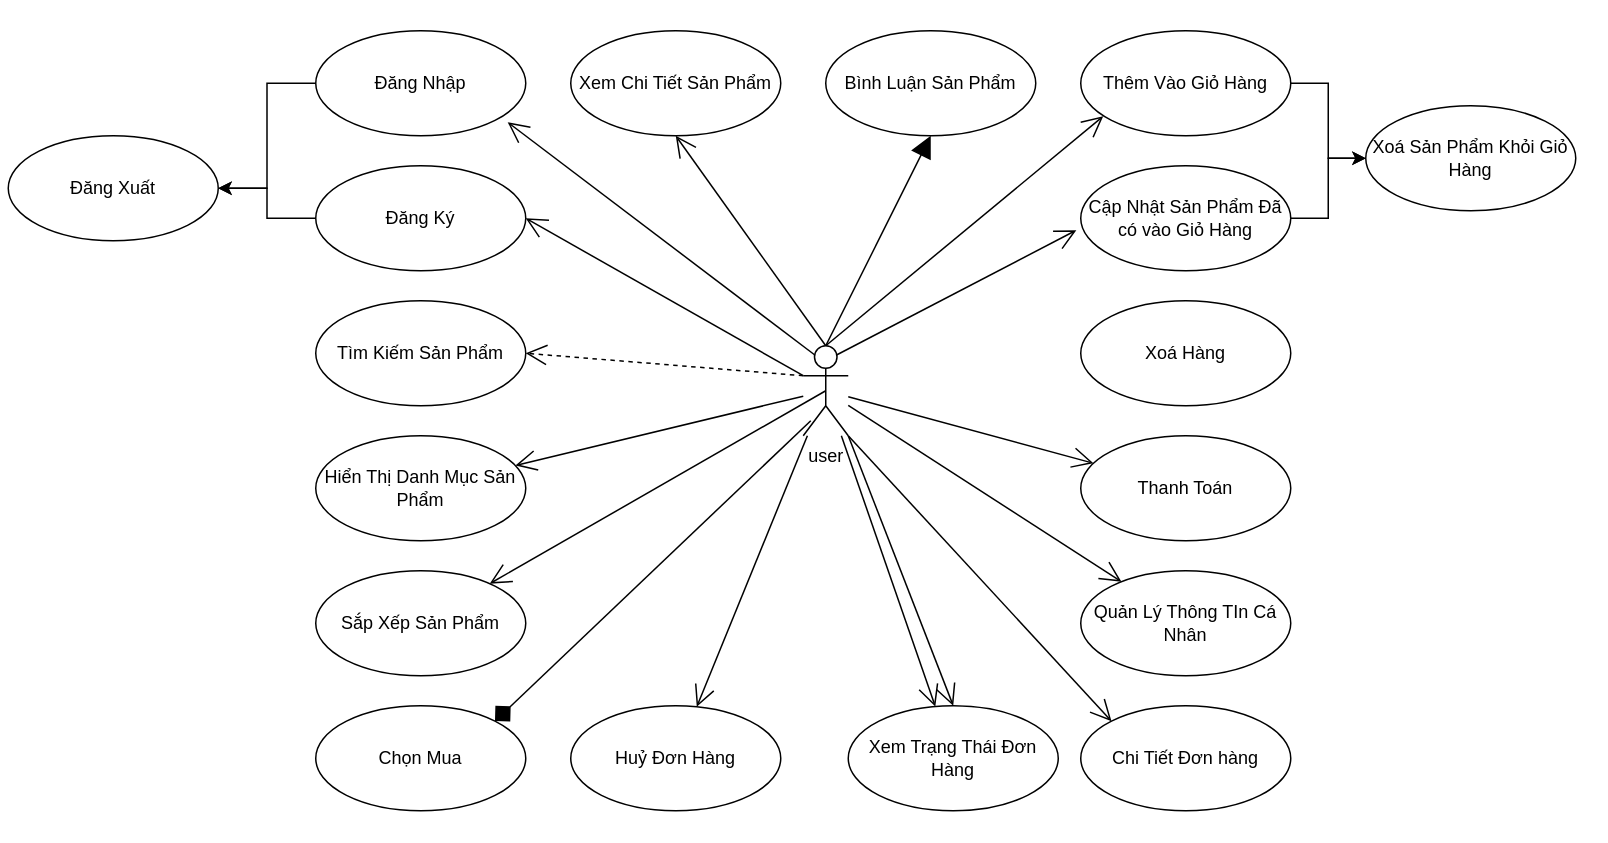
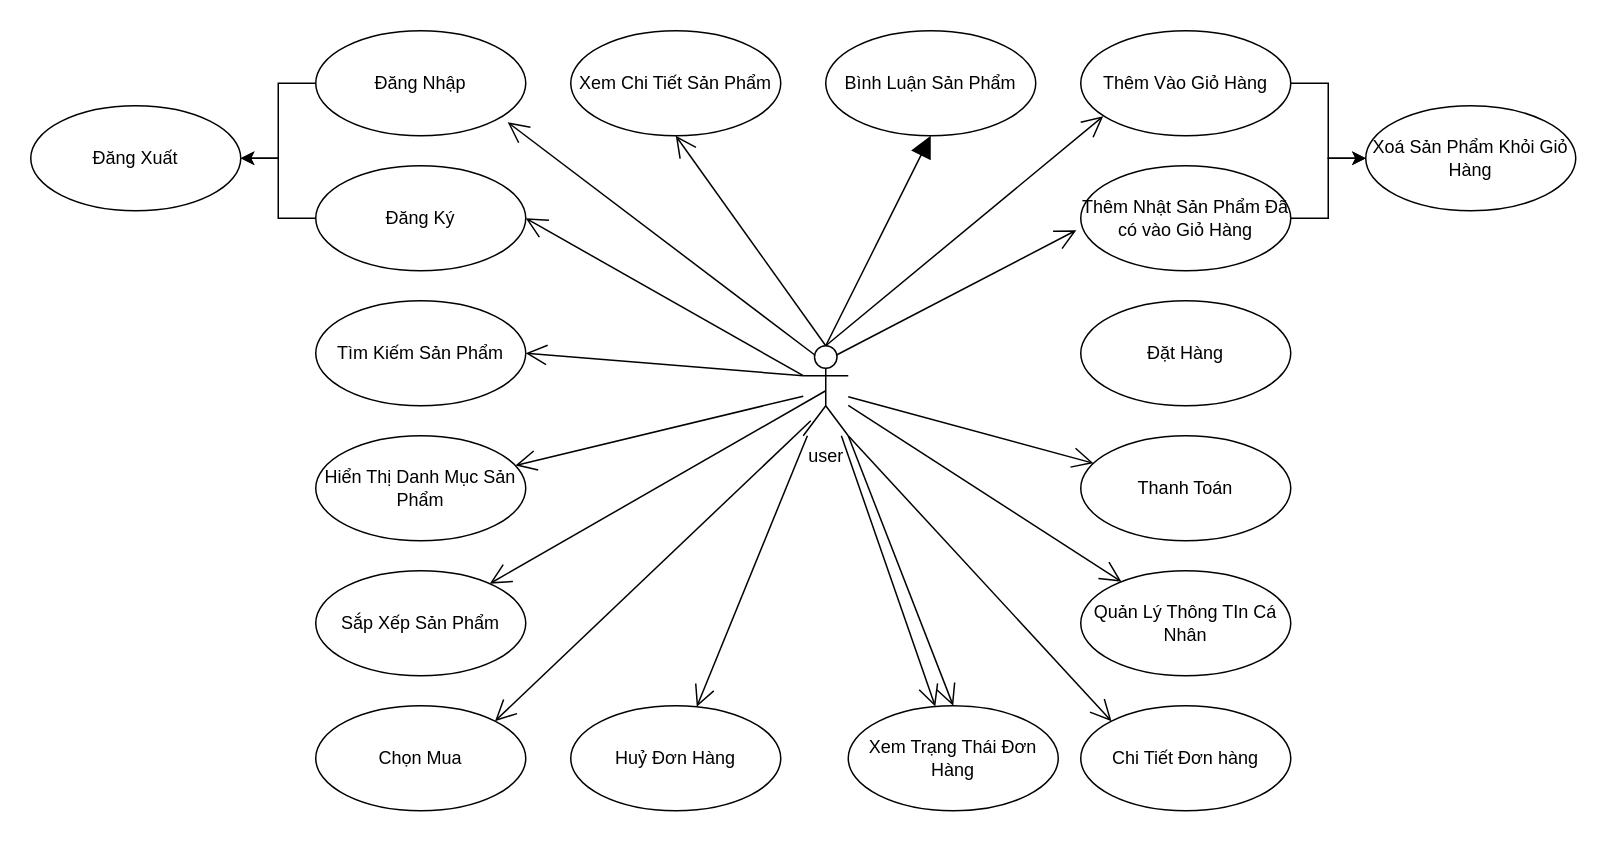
  <mxCell id="0" />
  <mxCell id="1" parent="0" />
  <mxCell id="2" value="user&lt;br&gt;" style="shape=umlActor;verticalLabelPosition=bottom;verticalAlign=top;html=1;outlineConnect=0;" vertex="1" parent="1"><mxGeometry x="535" y="230" width="30" height="60" as="geometry" /></mxCell>
  <mxCell id="3" style="edgeStyle=orthogonalEdgeStyle;rounded=0;orthogonalLoop=1;jettySize=auto;html=1;" edge="1" parent="1" source="4" target="7"><mxGeometry relative="1" as="geometry" /></mxCell>
  <mxCell id="4" value="Đăng Nhập" style="ellipse;whiteSpace=wrap;html=1;" vertex="1" parent="1"><mxGeometry x="210" y="20" width="140" height="70" as="geometry" /></mxCell>
  <mxCell id="5" style="edgeStyle=orthogonalEdgeStyle;rounded=0;orthogonalLoop=1;jettySize=auto;html=1;" edge="1" parent="1" source="6" target="7"><mxGeometry relative="1" as="geometry" /></mxCell>
  <mxCell id="6" value="Đăng Ký" style="ellipse;whiteSpace=wrap;html=1;" vertex="1" parent="1"><mxGeometry x="210" y="110" width="140" height="70" as="geometry" /></mxCell>
- <mxCell id="7" value="Đăng Xuất" style="ellipse;whiteSpace=wrap;html=1;" vertex="1" parent="1"><mxGeometry x="5" y="90" width="140" height="70" as="geometry" /></mxCell>
+ <mxCell id="7" value="Đăng Xuất" style="ellipse;whiteSpace=wrap;html=1;" vertex="1" parent="1"><mxGeometry x="20" y="70" width="140" height="70" as="geometry" /></mxCell>
  <mxCell id="8" value="Tìm Kiếm Sản Phẩm" style="ellipse;whiteSpace=wrap;html=1;" vertex="1" parent="1"><mxGeometry x="210" y="200" width="140" height="70" as="geometry" /></mxCell>
  <mxCell id="9" value="Hiển Thị Danh Mục Sản Phẩm" style="ellipse;whiteSpace=wrap;html=1;" vertex="1" parent="1"><mxGeometry x="210" y="290" width="140" height="70" as="geometry" /></mxCell>
  <mxCell id="10" value="Sắp Xếp Sản Phẩm" style="ellipse;whiteSpace=wrap;html=1;" vertex="1" parent="1"><mxGeometry x="210" y="380" width="140" height="70" as="geometry" /></mxCell>
  <mxCell id="11" value="Chọn Mua" style="ellipse;whiteSpace=wrap;html=1;" vertex="1" parent="1"><mxGeometry x="210" y="470" width="140" height="70" as="geometry" /></mxCell>
  <mxCell id="12" value="Xem Chi Tiết Sản Phẩm" style="ellipse;whiteSpace=wrap;html=1;" vertex="1" parent="1"><mxGeometry x="380" y="20" width="140" height="70" as="geometry" /></mxCell>
  <mxCell id="13" value="Bình Luận Sản Phẩm" style="ellipse;whiteSpace=wrap;html=1;" vertex="1" parent="1"><mxGeometry x="550" y="20" width="140" height="70" as="geometry" /></mxCell>
  <mxCell id="14" style="edgeStyle=orthogonalEdgeStyle;rounded=0;orthogonalLoop=1;jettySize=auto;html=1;" edge="1" parent="1" source="15" target="18"><mxGeometry relative="1" as="geometry" /></mxCell>
  <mxCell id="15" value="Thêm Vào Giỏ Hàng" style="ellipse;whiteSpace=wrap;html=1;" vertex="1" parent="1"><mxGeometry x="720" y="20" width="140" height="70" as="geometry" /></mxCell>
  <mxCell id="16" style="edgeStyle=orthogonalEdgeStyle;rounded=0;orthogonalLoop=1;jettySize=auto;html=1;" edge="1" parent="1" source="17" target="18"><mxGeometry relative="1" as="geometry" /></mxCell>
- <mxCell id="17" value="Cập Nhật Sản Phẩm Đã có vào Giỏ Hàng" style="ellipse;whiteSpace=wrap;html=1;" vertex="1" parent="1"><mxGeometry x="720" y="110" width="140" height="70" as="geometry" /></mxCell>
+ <mxCell id="17" value="Thêm Nhật Sản Phẩm Đã có vào Giỏ Hàng" style="ellipse;whiteSpace=wrap;html=1;" vertex="1" parent="1"><mxGeometry x="720" y="110" width="140" height="70" as="geometry" /></mxCell>
  <mxCell id="18" value="Xoá Sản Phẩm Khỏi Giỏ Hàng" style="ellipse;whiteSpace=wrap;html=1;" vertex="1" parent="1"><mxGeometry x="910" y="70" width="140" height="70" as="geometry" /></mxCell>
- <mxCell id="19" value="Xoá Hàng" style="ellipse;whiteSpace=wrap;html=1;" vertex="1" parent="1"><mxGeometry x="720" y="200" width="140" height="70" as="geometry" /></mxCell>
+ <mxCell id="19" value="Đặt Hàng" style="ellipse;whiteSpace=wrap;html=1;" vertex="1" parent="1"><mxGeometry x="720" y="200" width="140" height="70" as="geometry" /></mxCell>
  <mxCell id="20" value="Thanh Toán" style="ellipse;whiteSpace=wrap;html=1;" vertex="1" parent="1"><mxGeometry x="720" y="290" width="140" height="70" as="geometry" /></mxCell>
  <mxCell id="21" value="Quản Lý Thông TIn Cá Nhân" style="ellipse;whiteSpace=wrap;html=1;" vertex="1" parent="1"><mxGeometry x="720" y="380" width="140" height="70" as="geometry" /></mxCell>
  <mxCell id="22" value="Chi Tiết Đơn hàng" style="ellipse;whiteSpace=wrap;html=1;" vertex="1" parent="1"><mxGeometry x="720" y="470" width="140" height="70" as="geometry" /></mxCell>
  <mxCell id="23" value="Xem Trạng Thái Đơn Hàng" style="ellipse;whiteSpace=wrap;html=1;" vertex="1" parent="1"><mxGeometry x="565" y="470" width="140" height="70" as="geometry" /></mxCell>
  <mxCell id="24" value="Huỷ Đơn Hàng" style="ellipse;whiteSpace=wrap;html=1;" vertex="1" parent="1"><mxGeometry x="380" y="470" width="140" height="70" as="geometry" /></mxCell>
  <mxCell id="25" value="" style="endArrow=open;endFill=1;endSize=12;html=1;rounded=0;" edge="1" parent="1" source="2" target="23"><mxGeometry width="160" relative="1" as="geometry"><mxPoint x="450" y="350" as="sourcePoint" /><mxPoint x="610" y="350" as="targetPoint" /></mxGeometry></mxCell>
  <mxCell id="26" value="" style="endArrow=open;endFill=1;endSize=12;html=1;rounded=0;entryX=-0.021;entryY=0.614;entryDx=0;entryDy=0;exitX=0.75;exitY=0.1;exitDx=0;exitDy=0;exitPerimeter=0;entryPerimeter=0;" edge="1" parent="1" source="2" target="17"><mxGeometry width="160" relative="1" as="geometry"><mxPoint x="575" y="267.794" as="sourcePoint" /><mxPoint x="730" y="245" as="targetPoint" /></mxGeometry></mxCell>
  <mxCell id="27" value="" style="endArrow=open;endFill=1;endSize=12;html=1;rounded=0;entryX=0.107;entryY=0.814;entryDx=0;entryDy=0;exitX=0.5;exitY=0;exitDx=0;exitDy=0;exitPerimeter=0;entryPerimeter=0;" edge="1" parent="1" source="2" target="15"><mxGeometry width="160" relative="1" as="geometry"><mxPoint x="567.5" y="246" as="sourcePoint" /><mxPoint x="727.06" y="162.98" as="targetPoint" /></mxGeometry></mxCell>
  <mxCell id="28" value="" style="endArrow=block;endFill=1;endSize=12;html=1;rounded=0;entryX=0.5;entryY=1;entryDx=0;entryDy=0;exitX=0.5;exitY=0;exitDx=0;exitDy=0;exitPerimeter=0;" edge="1" parent="1" source="2" target="13"><mxGeometry width="160" relative="1" as="geometry"><mxPoint x="560" y="240" as="sourcePoint" /><mxPoint x="744.98" y="86.98" as="targetPoint" /></mxGeometry></mxCell>
  <mxCell id="29" value="" style="endArrow=open;endFill=1;endSize=12;html=1;rounded=0;entryX=0.5;entryY=1;entryDx=0;entryDy=0;exitX=0.5;exitY=0;exitDx=0;exitDy=0;exitPerimeter=0;" edge="1" parent="1" source="2" target="12"><mxGeometry width="160" relative="1" as="geometry"><mxPoint x="560" y="240" as="sourcePoint" /><mxPoint x="630" y="100" as="targetPoint" /></mxGeometry></mxCell>
  <mxCell id="30" value="" style="endArrow=open;endFill=1;endSize=12;html=1;rounded=0;entryX=0.914;entryY=0.871;entryDx=0;entryDy=0;exitX=0.25;exitY=0.1;exitDx=0;exitDy=0;exitPerimeter=0;entryPerimeter=0;" edge="1" parent="1" source="2" target="4"><mxGeometry width="160" relative="1" as="geometry"><mxPoint x="560" y="240" as="sourcePoint" /><mxPoint x="460" y="100" as="targetPoint" /></mxGeometry></mxCell>
  <mxCell id="31" value="" style="endArrow=open;endFill=1;endSize=12;html=1;rounded=0;entryX=1;entryY=0.5;entryDx=0;entryDy=0;exitX=0;exitY=0.333;exitDx=0;exitDy=0;exitPerimeter=0;" edge="1" parent="1" source="2" target="6"><mxGeometry width="160" relative="1" as="geometry"><mxPoint x="552.5" y="246" as="sourcePoint" /><mxPoint x="347.96" y="90.97" as="targetPoint" /></mxGeometry></mxCell>
- <mxCell id="32" value="" style="endArrow=open;endFill=1;endSize=12;html=1;rounded=0;entryX=1;entryY=0.5;entryDx=0;entryDy=0;exitX=0;exitY=0.333;exitDx=0;exitDy=0;exitPerimeter=0;dashed=1;" edge="1" parent="1" source="2" target="8"><mxGeometry width="160" relative="1" as="geometry"><mxPoint x="545" y="260" as="sourcePoint" /><mxPoint x="360" y="155" as="targetPoint" /></mxGeometry></mxCell>
+ <mxCell id="32" value="" style="endArrow=open;endFill=1;endSize=12;html=1;rounded=0;entryX=1;entryY=0.5;entryDx=0;entryDy=0;exitX=0;exitY=0.333;exitDx=0;exitDy=0;exitPerimeter=0;" edge="1" parent="1" source="2" target="8"><mxGeometry width="160" relative="1" as="geometry"><mxPoint x="545" y="260" as="sourcePoint" /><mxPoint x="360" y="155" as="targetPoint" /></mxGeometry></mxCell>
  <mxCell id="33" value="" style="endArrow=open;endFill=1;endSize=12;html=1;rounded=0;" edge="1" parent="1" source="2" target="9"><mxGeometry width="160" relative="1" as="geometry"><mxPoint x="545" y="260" as="sourcePoint" /><mxPoint x="360" y="245" as="targetPoint" /></mxGeometry></mxCell>
  <mxCell id="34" value="" style="endArrow=open;endFill=1;endSize=12;html=1;rounded=0;exitX=0.5;exitY=0.5;exitDx=0;exitDy=0;exitPerimeter=0;" edge="1" parent="1" source="2" target="10"><mxGeometry width="160" relative="1" as="geometry"><mxPoint x="545" y="273.611" as="sourcePoint" /><mxPoint x="353.07" y="319.816" as="targetPoint" /></mxGeometry></mxCell>
- <mxCell id="35" value="" style="endArrow=diamond;endFill=1;endSize=12;html=1;rounded=0;exitX=0.167;exitY=0.833;exitDx=0;exitDy=0;exitPerimeter=0;entryX=1;entryY=0;entryDx=0;entryDy=0;" edge="1" parent="1" source="2" target="11"><mxGeometry width="160" relative="1" as="geometry"><mxPoint x="560" y="270" as="sourcePoint" /><mxPoint x="335.975" y="398.607" as="targetPoint" /></mxGeometry></mxCell>
+ <mxCell id="35" value="" style="endArrow=open;endFill=1;endSize=12;html=1;rounded=0;exitX=0.167;exitY=0.833;exitDx=0;exitDy=0;exitPerimeter=0;entryX=1;entryY=0;entryDx=0;entryDy=0;" edge="1" parent="1" source="2" target="11"><mxGeometry width="160" relative="1" as="geometry"><mxPoint x="560" y="270" as="sourcePoint" /><mxPoint x="335.975" y="398.607" as="targetPoint" /></mxGeometry></mxCell>
  <mxCell id="36" value="" style="endArrow=open;endFill=1;endSize=12;html=1;rounded=0;" edge="1" parent="1" source="2" target="24"><mxGeometry width="160" relative="1" as="geometry"><mxPoint x="550.01" y="289.98" as="sourcePoint" /><mxPoint x="339.497" y="490.251" as="targetPoint" /></mxGeometry></mxCell>
  <mxCell id="37" value="" style="endArrow=open;endFill=1;endSize=12;html=1;rounded=0;entryX=0.5;entryY=0;entryDx=0;entryDy=0;exitX=1;exitY=1;exitDx=0;exitDy=0;exitPerimeter=0;" edge="1" parent="1"><mxGeometry width="160" relative="1" as="geometry"><mxPoint x="565" y="290" as="sourcePoint" /><mxPoint x="635" y="470" as="targetPoint" /></mxGeometry></mxCell>
  <mxCell id="38" value="" style="endArrow=open;endFill=1;endSize=12;html=1;rounded=0;entryX=0;entryY=0;entryDx=0;entryDy=0;exitX=1;exitY=1;exitDx=0;exitDy=0;exitPerimeter=0;" edge="1" parent="1" source="2" target="22"><mxGeometry width="160" relative="1" as="geometry"><mxPoint x="575" y="300" as="sourcePoint" /><mxPoint x="645" y="480" as="targetPoint" /></mxGeometry></mxCell>
  <mxCell id="39" value="" style="endArrow=open;endFill=1;endSize=12;html=1;rounded=0;" edge="1" parent="1" source="2" target="21"><mxGeometry width="160" relative="1" as="geometry"><mxPoint x="575" y="300" as="sourcePoint" /><mxPoint x="750.503" y="490.251" as="targetPoint" /></mxGeometry></mxCell>
  <mxCell id="40" value="" style="endArrow=open;endFill=1;endSize=12;html=1;rounded=0;" edge="1" parent="1" source="2" target="20"><mxGeometry width="160" relative="1" as="geometry"><mxPoint x="575" y="279.688" as="sourcePoint" /><mxPoint x="757.148" y="397.325" as="targetPoint" /></mxGeometry></mxCell>
